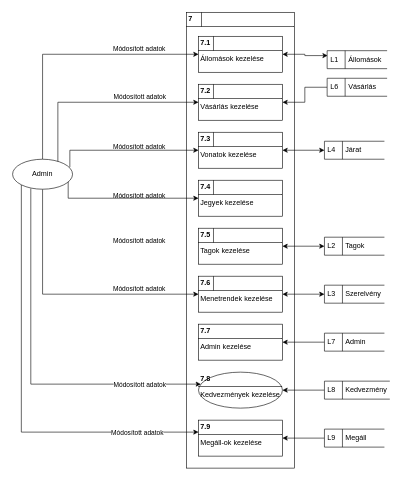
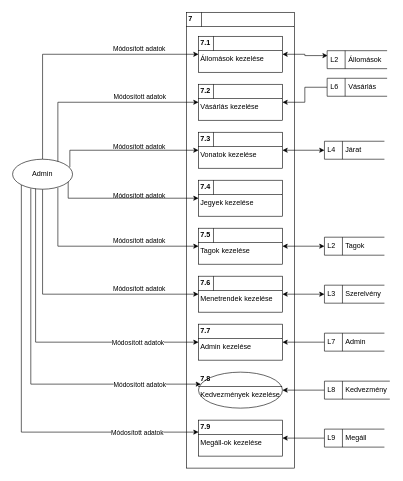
  <mxCell id="0" />
  <mxCell id="1" parent="0" />
  <mxCell id="2" value="&lt;p style=&quot;margin: 4px 0px 0px;&quot;&gt;&lt;b&gt;&amp;nbsp;7&lt;/b&gt;&lt;/p&gt;&lt;hr size=&quot;1&quot; style=&quot;border-style:solid;&quot;&gt;&amp;nbsp;&lt;br&gt;&lt;div style=&quot;height:2px;&quot;&gt;&lt;/div&gt;" style="verticalAlign=top;align=left;overflow=fill;html=1;whiteSpace=wrap;" parent="1" vertex="1"><mxGeometry x="310" y="20" width="180" height="760" as="geometry" /></mxCell>
  <mxCell id="3" style="edgeStyle=orthogonalEdgeStyle;rounded=0;orthogonalLoop=1;jettySize=auto;html=1;exitX=1;exitY=0.5;exitDx=0;exitDy=0;entryX=0.008;entryY=0.273;entryDx=0;entryDy=0;startArrow=classic;startFill=1;entryPerimeter=0;" parent="1" source="4" target="25" edge="1"><mxGeometry relative="1" as="geometry" /></mxCell>
  <mxCell id="4" value="&lt;p style=&quot;margin: 4px 0px 0px;&quot;&gt;&lt;b&gt;&amp;nbsp;7.1&lt;/b&gt;&lt;/p&gt;&lt;hr size=&quot;1&quot; style=&quot;border-style:solid;&quot;&gt;&lt;div style=&quot;height:2px;&quot;&gt;&amp;nbsp;Állomások kezelése&lt;/div&gt;" style="verticalAlign=top;align=left;overflow=fill;html=1;whiteSpace=wrap;" parent="1" vertex="1"><mxGeometry x="330" y="60" width="140" height="60" as="geometry" /></mxCell>
  <mxCell id="5" value="&lt;p style=&quot;margin: 4px 0px 0px;&quot;&gt;&lt;b&gt;&amp;nbsp;7.2&lt;/b&gt;&lt;/p&gt;&lt;hr size=&quot;1&quot; style=&quot;border-style:solid;&quot;&gt;&lt;div style=&quot;height:2px;&quot;&gt;&amp;nbsp;Vásárlás kezelése&lt;/div&gt;" style="verticalAlign=top;align=left;overflow=fill;html=1;whiteSpace=wrap;" parent="1" vertex="1"><mxGeometry x="330" y="140" width="140" height="60" as="geometry" /></mxCell>
  <mxCell id="6" style="edgeStyle=orthogonalEdgeStyle;rounded=0;orthogonalLoop=1;jettySize=auto;html=1;exitX=1;exitY=0.5;exitDx=0;exitDy=0;entryX=0;entryY=0.5;entryDx=0;entryDy=0;startArrow=classic;startFill=1;" parent="1" source="7" target="26" edge="1"><mxGeometry relative="1" as="geometry" /></mxCell>
  <mxCell id="7" value="&lt;p style=&quot;margin: 4px 0px 0px;&quot;&gt;&lt;b&gt;&amp;nbsp;7.3&lt;/b&gt;&lt;/p&gt;&lt;hr size=&quot;1&quot; style=&quot;border-style:solid;&quot;&gt;&lt;div style=&quot;height:2px;&quot;&gt;&amp;nbsp;Vonatok kezelése&lt;/div&gt;" style="verticalAlign=top;align=left;overflow=fill;html=1;whiteSpace=wrap;" parent="1" vertex="1"><mxGeometry x="330" y="220" width="140" height="60" as="geometry" /></mxCell>
  <mxCell id="8" value="" style="line;strokeWidth=1;direction=south;html=1;perimeter=backbonePerimeter;points=[];outlineConnect=0;" parent="1" vertex="1"><mxGeometry x="350" y="60" width="10" height="24" as="geometry" /></mxCell>
  <mxCell id="9" value="" style="line;strokeWidth=1;direction=south;html=1;perimeter=backbonePerimeter;points=[];outlineConnect=0;" parent="1" vertex="1"><mxGeometry x="350" y="140" width="10" height="24" as="geometry" /></mxCell>
  <mxCell id="10" value="" style="line;strokeWidth=1;direction=south;html=1;perimeter=backbonePerimeter;points=[];outlineConnect=0;" parent="1" vertex="1"><mxGeometry x="350" y="220" width="10" height="24" as="geometry" /></mxCell>
  <mxCell id="11" style="edgeStyle=orthogonalEdgeStyle;rounded=0;orthogonalLoop=1;jettySize=auto;html=1;exitX=0.5;exitY=0;exitDx=0;exitDy=0;entryX=0;entryY=0.5;entryDx=0;entryDy=0;" parent="1" source="24" target="4" edge="1"><mxGeometry relative="1" as="geometry"><Array as="points"><mxPoint x="70" y="90" /></Array></mxGeometry></mxCell>
  <mxCell id="12" value="Módosított adatok" style="edgeLabel;html=1;align=center;verticalAlign=middle;resizable=0;points=[];" parent="11" vertex="1" connectable="0"><mxGeometry x="0.152" y="1" relative="1" as="geometry"><mxPoint x="85" y="71" as="offset" /></mxGeometry></mxCell>
  <mxCell id="13" style="edgeStyle=orthogonalEdgeStyle;rounded=0;orthogonalLoop=1;jettySize=auto;html=1;exitX=0.755;exitY=0.086;exitDx=0;exitDy=0;entryX=0;entryY=0.5;entryDx=0;entryDy=0;exitPerimeter=0;" parent="1" source="24" target="5" edge="1"><mxGeometry relative="1" as="geometry"><Array as="points"><mxPoint x="95" y="170" /></Array></mxGeometry></mxCell>
  <mxCell id="14" value="Módosított adatok" style="edgeLabel;html=1;align=center;verticalAlign=middle;resizable=0;points=[];" parent="13" vertex="1" connectable="0"><mxGeometry x="-0.231" y="2" relative="1" as="geometry"><mxPoint x="106" y="76" as="offset" /></mxGeometry></mxCell>
  <mxCell id="15" style="edgeStyle=orthogonalEdgeStyle;rounded=0;orthogonalLoop=1;jettySize=auto;html=1;exitX=0.955;exitY=0.265;exitDx=0;exitDy=0;entryX=0;entryY=0.5;entryDx=0;entryDy=0;exitPerimeter=0;" parent="1" source="24" target="7" edge="1"><mxGeometry relative="1" as="geometry"><Array as="points"><mxPoint x="115" y="250" /></Array></mxGeometry></mxCell>
  <mxCell id="16" value="Módosított adatok" style="edgeLabel;html=1;align=center;verticalAlign=middle;resizable=0;points=[];" parent="15" vertex="1" connectable="0"><mxGeometry x="0.012" relative="1" as="geometry"><mxPoint x="20" y="75" as="offset" /></mxGeometry></mxCell>
  <mxCell id="17" style="edgeStyle=orthogonalEdgeStyle;rounded=0;orthogonalLoop=1;jettySize=auto;html=1;exitX=0.5;exitY=1;exitDx=0;exitDy=0;entryX=0;entryY=0.5;entryDx=0;entryDy=0;" parent="1" source="24" target="30" edge="1"><mxGeometry relative="1" as="geometry" /></mxCell>
+ <mxCell id="18" value="" style="edgeStyle=orthogonalEdgeStyle;rounded=0;orthogonalLoop=1;jettySize=auto;html=1;exitX=0.384;exitY=0.932;exitDx=0;exitDy=0;exitPerimeter=0;" edge="1" parent="1" source="24" target="51"><mxGeometry relative="1" as="geometry"><Array as="points"><mxPoint x="58" y="570" /></Array></mxGeometry></mxCell>
+ <mxCell id="19" value="Módosított adatok" style="edgeLabel;html=1;align=center;verticalAlign=middle;resizable=0;points=[];" vertex="1" connectable="0" parent="18"><mxGeometry x="0.614" y="-1" relative="1" as="geometry"><mxPoint as="offset" /></mxGeometry></mxCell>
  <mxCell id="20" value="" style="edgeStyle=orthogonalEdgeStyle;rounded=0;orthogonalLoop=1;jettySize=auto;html=1;exitX=0.304;exitY=0.977;exitDx=0;exitDy=0;exitPerimeter=0;" edge="1" parent="1" source="24" target="52"><mxGeometry relative="1" as="geometry"><Array as="points"><mxPoint x="50" y="640" /></Array></mxGeometry></mxCell>
  <mxCell id="21" value="Módosított adatok" style="edgeLabel;html=1;align=center;verticalAlign=middle;resizable=0;points=[];" vertex="1" connectable="0" parent="20"><mxGeometry x="0.664" y="-1" relative="1" as="geometry"><mxPoint as="offset" /></mxGeometry></mxCell>
  <mxCell id="22" value="" style="edgeStyle=orthogonalEdgeStyle;rounded=0;orthogonalLoop=1;jettySize=auto;html=1;exitX=0;exitY=1;exitDx=0;exitDy=0;" edge="1" parent="1" source="24" target="53"><mxGeometry relative="1" as="geometry"><Array as="points"><mxPoint x="35" y="720" /></Array></mxGeometry></mxCell>
  <mxCell id="23" value="Módosított adatok" style="edgeLabel;html=1;align=center;verticalAlign=middle;resizable=0;points=[];" vertex="1" connectable="0" parent="22"><mxGeometry x="0.711" y="-1" relative="1" as="geometry"><mxPoint as="offset" /></mxGeometry></mxCell>
  <mxCell id="24" value="Admin" style="shape=ellipse;html=1;dashed=0;whiteSpace=wrap;perimeter=ellipsePerimeter;" parent="1" vertex="1"><mxGeometry x="20" y="265" width="100" height="50" as="geometry" /></mxCell>
- <mxCell id="25" value="L1&amp;nbsp; &amp;nbsp; &amp;nbsp;Állomások" style="html=1;dashed=0;whiteSpace=wrap;shape=mxgraph.dfd.dataStoreID;align=left;spacingLeft=3;points=[[0,0],[0.5,0],[1,0],[0,0.5],[1,0.5],[0,1],[0.5,1],[1,1]];" parent="1" vertex="1"><mxGeometry x="544.5" y="84" width="100" height="30" as="geometry" /></mxCell>
+ <mxCell id="25" value="L2&amp;nbsp; &amp;nbsp; &amp;nbsp;Állomások" style="html=1;dashed=0;whiteSpace=wrap;shape=mxgraph.dfd.dataStoreID;align=left;spacingLeft=3;points=[[0,0],[0.5,0],[1,0],[0,0.5],[1,0.5],[0,1],[0.5,1],[1,1]];" parent="1" vertex="1"><mxGeometry x="544.5" y="84" width="100" height="30" as="geometry" /></mxCell>
  <mxCell id="26" value="L4&amp;nbsp; &amp;nbsp; &amp;nbsp;Járat" style="html=1;dashed=0;whiteSpace=wrap;shape=mxgraph.dfd.dataStoreID;align=left;spacingLeft=3;points=[[0,0],[0.5,0],[1,0],[0,0.5],[1,0.5],[0,1],[0.5,1],[1,1]];" parent="1" vertex="1"><mxGeometry x="540" y="235" width="100" height="30" as="geometry" /></mxCell>
  <mxCell id="27" value="&lt;p style=&quot;margin: 4px 0px 0px;&quot;&gt;&lt;b&gt;&amp;nbsp;7.4&lt;/b&gt;&lt;/p&gt;&lt;hr size=&quot;1&quot; style=&quot;border-style:solid;&quot;&gt;&lt;div style=&quot;height:2px;&quot;&gt;&amp;nbsp;Jegyek kezelése&lt;/div&gt;" style="verticalAlign=top;align=left;overflow=fill;html=1;whiteSpace=wrap;" parent="1" vertex="1"><mxGeometry x="330" y="300" width="140" height="60" as="geometry" /></mxCell>
  <mxCell id="28" style="edgeStyle=orthogonalEdgeStyle;rounded=0;orthogonalLoop=1;jettySize=auto;html=1;exitX=1;exitY=0.5;exitDx=0;exitDy=0;entryX=0;entryY=0.5;entryDx=0;entryDy=0;startArrow=classic;startFill=1;" parent="1" source="29" target="36" edge="1"><mxGeometry relative="1" as="geometry" /></mxCell>
  <mxCell id="29" value="&lt;p style=&quot;margin: 4px 0px 0px;&quot;&gt;&lt;b&gt;&amp;nbsp;7.5&lt;/b&gt;&lt;/p&gt;&lt;hr size=&quot;1&quot; style=&quot;border-style:solid;&quot;&gt;&lt;div style=&quot;height:2px;&quot;&gt;&amp;nbsp;Tagok kezelése&lt;/div&gt;" style="verticalAlign=top;align=left;overflow=fill;html=1;whiteSpace=wrap;" parent="1" vertex="1"><mxGeometry x="330" y="380" width="140" height="60" as="geometry" /></mxCell>
  <mxCell id="30" value="&lt;p style=&quot;margin: 4px 0px 0px;&quot;&gt;&lt;b&gt;&amp;nbsp;7.6&lt;/b&gt;&lt;/p&gt;&lt;hr size=&quot;1&quot; style=&quot;border-style:solid;&quot;&gt;&lt;div style=&quot;height:2px;&quot;&gt;&amp;nbsp;Menetrendek kezelése&lt;/div&gt;" style="verticalAlign=top;align=left;overflow=fill;html=1;whiteSpace=wrap;" parent="1" vertex="1"><mxGeometry x="330" y="460" width="140" height="60" as="geometry" /></mxCell>
  <mxCell id="31" style="edgeStyle=orthogonalEdgeStyle;rounded=0;orthogonalLoop=1;jettySize=auto;html=1;exitX=0;exitY=0.5;exitDx=0;exitDy=0;entryX=0.927;entryY=0.748;entryDx=0;entryDy=0;entryPerimeter=0;startArrow=classic;startFill=1;endArrow=none;" parent="1" source="27" target="24" edge="1"><mxGeometry relative="1" as="geometry"><Array as="points"><mxPoint x="113" y="330" /></Array></mxGeometry></mxCell>
+ <mxCell id="32" style="edgeStyle=orthogonalEdgeStyle;rounded=0;orthogonalLoop=1;jettySize=auto;html=1;exitX=0;exitY=0.5;exitDx=0;exitDy=0;entryX=0.755;entryY=0.954;entryDx=0;entryDy=0;entryPerimeter=0;startArrow=classic;startFill=1;endArrow=none;" parent="1" source="29" target="24" edge="1"><mxGeometry relative="1" as="geometry"><Array as="points"><mxPoint x="95" y="410" /></Array></mxGeometry></mxCell>
  <mxCell id="33" value="Módosított adatok" style="edgeLabel;html=1;align=center;verticalAlign=middle;resizable=0;points=[];" parent="1" vertex="1" connectable="0"><mxGeometry x="230.004" y="80.004" as="geometry" /></mxCell>
  <mxCell id="34" value="Módosított adatok" style="edgeLabel;html=1;align=center;verticalAlign=middle;resizable=0;points=[];" parent="1" vertex="1" connectable="0"><mxGeometry x="230.004" y="400.004" as="geometry" /></mxCell>
  <mxCell id="35" value="Módosított adatok" style="edgeLabel;html=1;align=center;verticalAlign=middle;resizable=0;points=[];" parent="1" vertex="1" connectable="0"><mxGeometry x="230.004" y="480.004" as="geometry" /></mxCell>
  <mxCell id="36" value="L2&amp;nbsp; &amp;nbsp; &amp;nbsp;Tagok" style="html=1;dashed=0;whiteSpace=wrap;shape=mxgraph.dfd.dataStoreID;align=left;spacingLeft=3;points=[[0,0],[0.5,0],[1,0],[0,0.5],[1,0.5],[0,1],[0.5,1],[1,1]];" parent="1" vertex="1"><mxGeometry x="540" y="395" width="100" height="30" as="geometry" /></mxCell>
  <mxCell id="37" style="edgeStyle=orthogonalEdgeStyle;rounded=0;orthogonalLoop=1;jettySize=auto;html=1;exitX=0;exitY=0.5;exitDx=0;exitDy=0;entryX=1;entryY=0.5;entryDx=0;entryDy=0;startArrow=classic;startFill=1;" parent="1" source="38" target="30" edge="1"><mxGeometry relative="1" as="geometry" /></mxCell>
  <mxCell id="38" value="L3&amp;nbsp; &amp;nbsp; &amp;nbsp;Szerelvény" style="html=1;dashed=0;whiteSpace=wrap;shape=mxgraph.dfd.dataStoreID;align=left;spacingLeft=3;points=[[0,0],[0.5,0],[1,0],[0,0.5],[1,0.5],[0,1],[0.5,1],[1,1]];" parent="1" vertex="1"><mxGeometry x="540" y="475" width="100" height="30" as="geometry" /></mxCell>
  <mxCell id="39" value="" style="line;strokeWidth=1;direction=south;html=1;perimeter=backbonePerimeter;points=[];outlineConnect=0;" parent="1" vertex="1"><mxGeometry x="350" y="300" width="10" height="24" as="geometry" /></mxCell>
  <mxCell id="40" value="" style="line;strokeWidth=1;direction=south;html=1;perimeter=backbonePerimeter;points=[];outlineConnect=0;" parent="1" vertex="1"><mxGeometry x="350" y="380" width="10" height="24" as="geometry" /></mxCell>
  <mxCell id="41" value="" style="line;strokeWidth=1;direction=south;html=1;perimeter=backbonePerimeter;points=[];outlineConnect=0;" parent="1" vertex="1"><mxGeometry x="350" y="460" width="10" height="24" as="geometry" /></mxCell>
  <mxCell id="42" value="" style="line;strokeWidth=1;direction=south;html=1;perimeter=backbonePerimeter;points=[];outlineConnect=0;" parent="1" vertex="1"><mxGeometry x="330" y="20" width="10" height="24" as="geometry" /></mxCell>
  <mxCell id="43" value="" style="edgeStyle=orthogonalEdgeStyle;rounded=0;orthogonalLoop=1;jettySize=auto;html=1;" edge="1" parent="1" source="44" target="5"><mxGeometry relative="1" as="geometry" /></mxCell>
  <mxCell id="44" value="L6&amp;nbsp; &amp;nbsp; &amp;nbsp;Vásárlás" style="html=1;dashed=0;whiteSpace=wrap;shape=mxgraph.dfd.dataStoreID;align=left;spacingLeft=3;points=[[0,0],[0.5,0],[1,0],[0,0.5],[1,0.5],[0,1],[0.5,1],[1,1]];" vertex="1" parent="1"><mxGeometry x="544.5" y="130" width="100" height="30" as="geometry" /></mxCell>
  <mxCell id="45" value="" style="edgeStyle=orthogonalEdgeStyle;rounded=0;orthogonalLoop=1;jettySize=auto;html=1;" edge="1" parent="1" source="46" target="51"><mxGeometry relative="1" as="geometry" /></mxCell>
  <mxCell id="46" value="L7&amp;nbsp; &amp;nbsp; &amp;nbsp;Admin" style="html=1;dashed=0;whiteSpace=wrap;shape=mxgraph.dfd.dataStoreID;align=left;spacingLeft=3;points=[[0,0],[0.5,0],[1,0],[0,0.5],[1,0.5],[0,1],[0.5,1],[1,1]];" vertex="1" parent="1"><mxGeometry x="540" y="555" width="100" height="30" as="geometry" /></mxCell>
  <mxCell id="47" value="" style="edgeStyle=orthogonalEdgeStyle;rounded=0;orthogonalLoop=1;jettySize=auto;html=1;" edge="1" parent="1" source="48" target="52"><mxGeometry relative="1" as="geometry" /></mxCell>
  <mxCell id="48" value="L8&amp;nbsp; &amp;nbsp; &amp;nbsp;Kedvezmény" style="html=1;dashed=0;whiteSpace=wrap;shape=mxgraph.dfd.dataStoreID;align=left;spacingLeft=3;points=[[0,0],[0.5,0],[1,0],[0,0.5],[1,0.5],[0,1],[0.5,1],[1,1]];" vertex="1" parent="1"><mxGeometry x="540" y="635" width="109" height="30" as="geometry" /></mxCell>
  <mxCell id="49" value="" style="edgeStyle=orthogonalEdgeStyle;rounded=0;orthogonalLoop=1;jettySize=auto;html=1;" edge="1" parent="1" source="50" target="53"><mxGeometry relative="1" as="geometry" /></mxCell>
  <mxCell id="50" value="L9&amp;nbsp; &amp;nbsp; &amp;nbsp;Megáll" style="html=1;dashed=0;whiteSpace=wrap;shape=mxgraph.dfd.dataStoreID;align=left;spacingLeft=3;points=[[0,0],[0.5,0],[1,0],[0,0.5],[1,0.5],[0,1],[0.5,1],[1,1]];" vertex="1" parent="1"><mxGeometry x="540" y="715" width="100" height="30" as="geometry" /></mxCell>
  <mxCell id="51" value="&lt;p style=&quot;margin: 4px 0px 0px;&quot;&gt;&lt;b&gt;&amp;nbsp;7.7&lt;/b&gt;&lt;/p&gt;&lt;hr size=&quot;1&quot; style=&quot;border-style:solid;&quot;&gt;&lt;div style=&quot;height:2px;&quot;&gt;&amp;nbsp;Admin kezelése&lt;/div&gt;" style="verticalAlign=top;align=left;overflow=fill;html=1;whiteSpace=wrap;" vertex="1" parent="1"><mxGeometry x="330" y="540" width="140" height="60" as="geometry" /></mxCell>
  <mxCell id="52" value="&lt;p style=&quot;margin: 4px 0px 0px;&quot;&gt;&lt;b&gt;&amp;nbsp;7.8&lt;/b&gt;&lt;/p&gt;&lt;hr size=&quot;1&quot; style=&quot;border-style:solid;&quot;&gt;&lt;div style=&quot;height:2px;&quot;&gt;&amp;nbsp;Kedvezmények kezelése&lt;/div&gt;" style="ellipse;verticalAlign=top;align=left;overflow=fill;html=1;whiteSpace=wrap;" vertex="1" parent="1"><mxGeometry x="330" y="620" width="140" height="60" as="geometry" /></mxCell>
  <mxCell id="53" value="&lt;p style=&quot;margin: 4px 0px 0px;&quot;&gt;&lt;b&gt;&amp;nbsp;7.9&lt;/b&gt;&lt;/p&gt;&lt;hr size=&quot;1&quot; style=&quot;border-style:solid;&quot;&gt;&lt;div style=&quot;height:2px;&quot;&gt;&amp;nbsp;Megáll-ok kezelése&lt;/div&gt;" style="verticalAlign=top;align=left;overflow=fill;html=1;whiteSpace=wrap;" vertex="1" parent="1"><mxGeometry x="330" y="700" width="140" height="60" as="geometry" /></mxCell>
